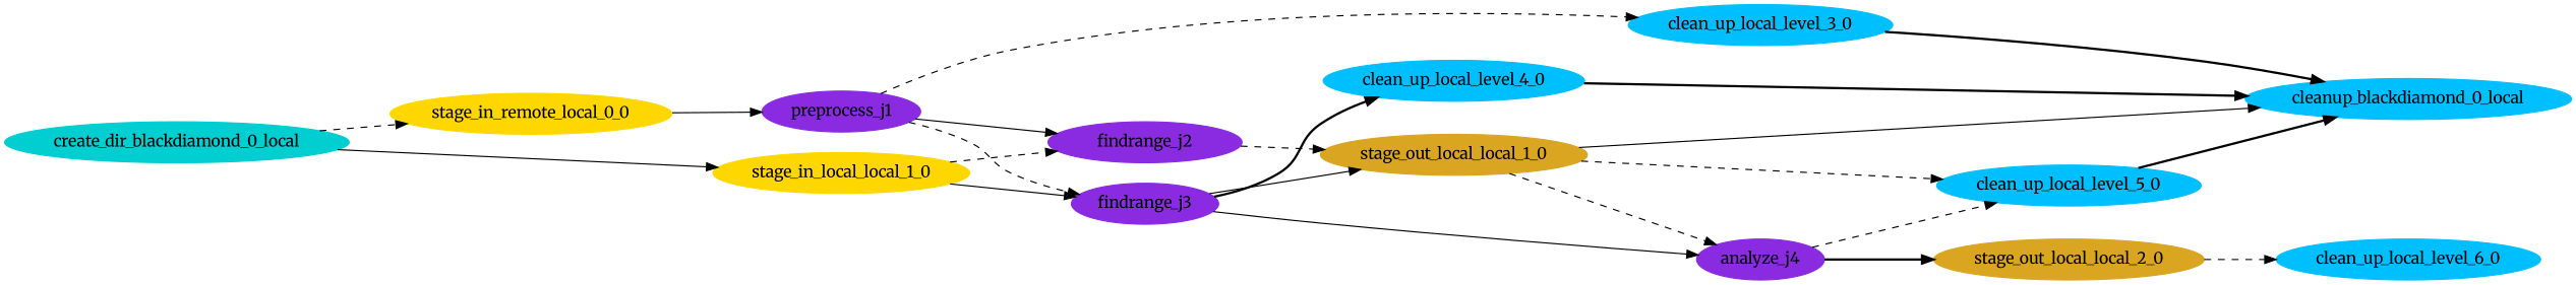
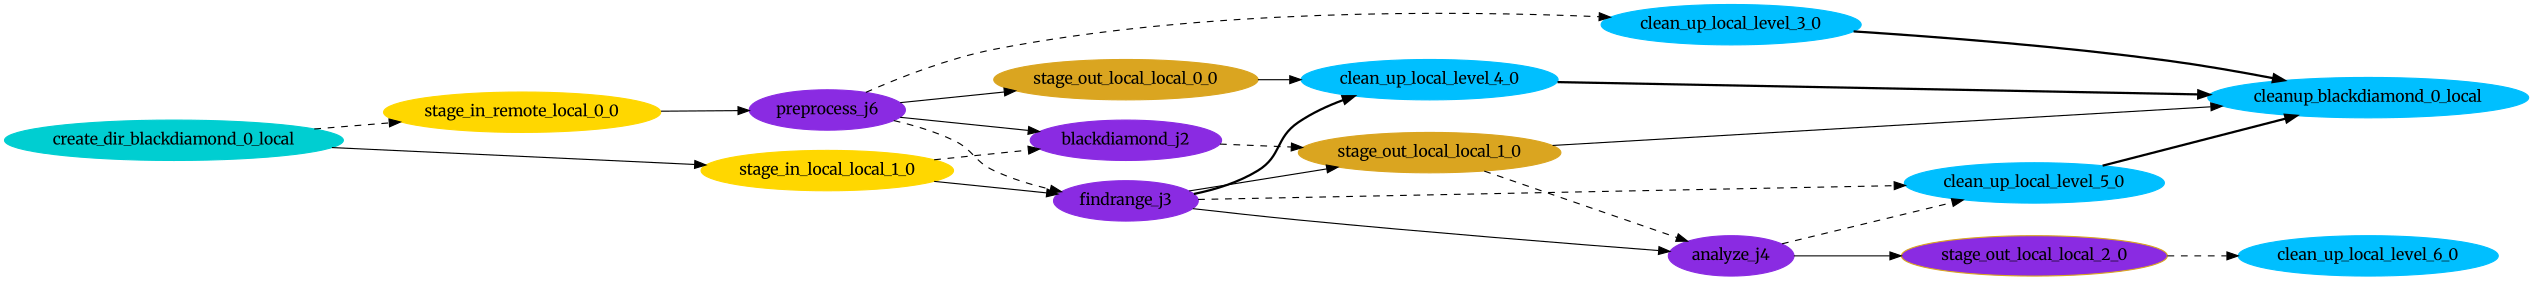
  digraph {
    fontname=Merriweather
    rankdir=LR
    node [color=deepskyblue fontname=Merriweather shape=ellipse style=filled]
    edge [arrowhead=normal arrowsize=1.0 fontname=Merriweather style=solid]
    n1 [color=gold label=stage_in_remote_local_0_0]
-   n2 [color=blueviolet label=preprocess_j1]
+   n2 [color=blueviolet label=preprocess_j6]
    n3 [label=clean_up_local_level_3_0]
-   n5 [color=blueviolet label=findrange_j2]
+   n4 [color=goldenrod label=stage_out_local_local_0_0]
+   n5 [color=blueviolet label=blackdiamond_j2]
    n6 [color=blueviolet label=findrange_j3]
-   n7 [color=goldenrod label=stage_out_local_local_2_0]
+   n7 [color=goldenrod label=stage_out_local_local_2_0 fillcolor=blueviolet]
    n8 [label=clean_up_local_level_6_0]
    n9 [color=goldenrod label=stage_out_local_local_1_0]
    n10 [label=clean_up_local_level_5_0]
    n11 [label=cleanup_blackdiamond_0_local]
    n12 [color=blueviolet label=analyze_j4]
    n13 [label=clean_up_local_level_4_0]
    n14 [color=gold label=stage_in_local_local_1_0]
    n15 [color=darkturquoise label=create_dir_blackdiamond_0_local]
    n1 -> n2
    n2 -> n3 [style=dashed]
+   n2 -> n4
    n2 -> n5
    n2 -> n6 [style=dashed]
    n3 -> n11 [style=bold]
+   n4 -> n13
    n5 -> n9 [style=dashed]
    n6 -> n9
    n6 -> n12
    n6 -> n13 [style=bold]
    n7 -> n8 [style=dashed]
-   n9 -> n10 [style=dashed]
+   n6 -> n10 [style=dashed]
    n9 -> n11
    n9 -> n12 [style=dashed]
    n10 -> n11 [style=bold]
-   n12 -> n7 [style=bold]
+   n12 -> n7
    n12 -> n10 [style=dashed]
    n13 -> n11 [style=bold]
    n14 -> n5 [style=dashed]
    n14 -> n6
    n15 -> n1 [style=dashed]
    n15 -> n14
  }
